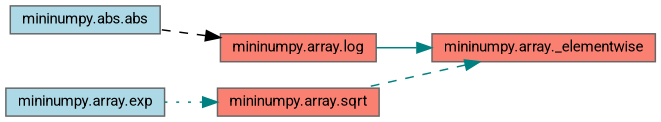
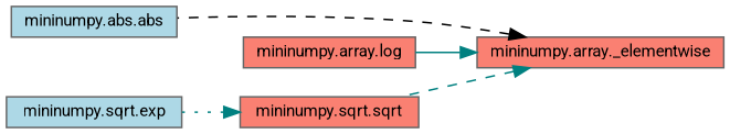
  digraph {
    fontname=Roboto
    rankdir=RL
    node [color=grey40 fillcolor=salmon fontname=Roboto fontsize=10 shape=box style=filled]
    edge [color=teal dir=back fontname=Roboto fontsize=10 labelfontname=Helvetica labelfontsize=10 style=dashed]
    n1 [color=gray40 fontcolor=black height=0.2 label="mininumpy.array._elementwise" width=0.4]
    n2 [fillcolor=lightblue height=0.2 label="mininumpy.abs.abs" width=0.4]
    n3 [height=0.2 label="mininumpy.array.log" width=0.4]
-   n4 [height=0.2 label="mininumpy.array.sqrt" width=0.4]
-   n5 [fillcolor=lightblue height=0.2 label="mininumpy.array.exp" width=0.4]
-   n3 -> n2 [color=black]
+   n4 [height=0.2 label="mininumpy.sqrt.sqrt" width=0.4]
+   n5 [fillcolor=lightblue height=0.2 label="mininumpy.sqrt.exp" width=0.4]
+   n1 -> n2 [color=black]
    n1 -> n3 [style=solid]
    n1 -> n4
    n4 -> n5 [style=dotted]
  }
